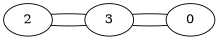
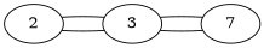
  graph {
    rankdir=LR
    n1 [label=2]
    n2 [label=3]
-   n3 [label=0]
+   n3 [label=7]
    n1 -- n2
    n2 -- n1
    n2 -- n3
    n3 -- n2
  }
